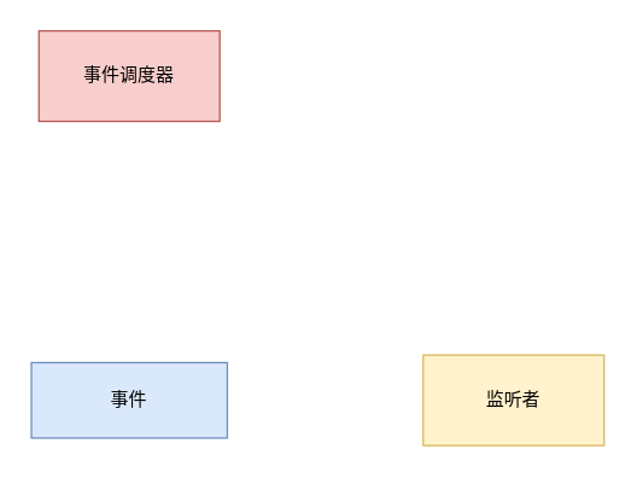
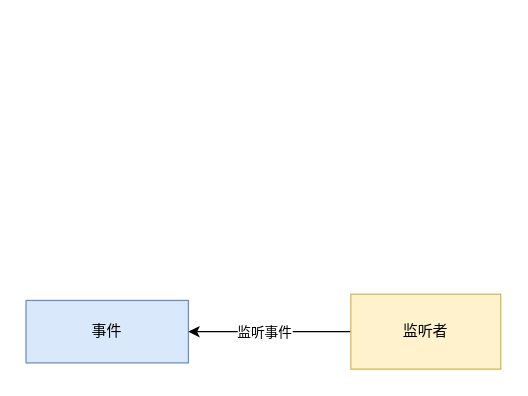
  <mxCell id="0" />
  <mxCell id="1" parent="0" />
  <mxCell id="2" value="事件" style="rounded=0;whiteSpace=wrap;html=1;fillColor=#dae8fc;strokeColor=#6c8ebf;" vertex="1" parent="1"><mxGeometry x="20" y="240" width="130" height="50" as="geometry" /></mxCell>
+ <mxCell id="3" style="edgeStyle=orthogonalEdgeStyle;rounded=0;orthogonalLoop=1;jettySize=auto;html=1;entryX=1;entryY=0.5;entryDx=0;entryDy=0;" edge="1" parent="1" source="5" target="2"><mxGeometry relative="1" as="geometry" /></mxCell>
+ <mxCell id="4" value="监听事件" style="edgeLabel;html=1;align=center;verticalAlign=middle;resizable=0;points=[];" vertex="1" connectable="0" parent="3"><mxGeometry x="0.185" y="3" relative="1" as="geometry"><mxPoint x="7" y="-3" as="offset" /></mxGeometry></mxCell>
  <mxCell id="5" value="监听者" style="rounded=0;whiteSpace=wrap;html=1;fillColor=#fff2cc;strokeColor=#d6b656;" vertex="1" parent="1"><mxGeometry x="280" y="235" width="120" height="60" as="geometry" /></mxCell>
- <mxCell id="6" value="事件调度器" style="rounded=0;whiteSpace=wrap;html=1;fillColor=#f8cecc;strokeColor=#b85450;" vertex="1" parent="1"><mxGeometry x="25" y="20" width="120" height="60" as="geometry" /></mxCell>
